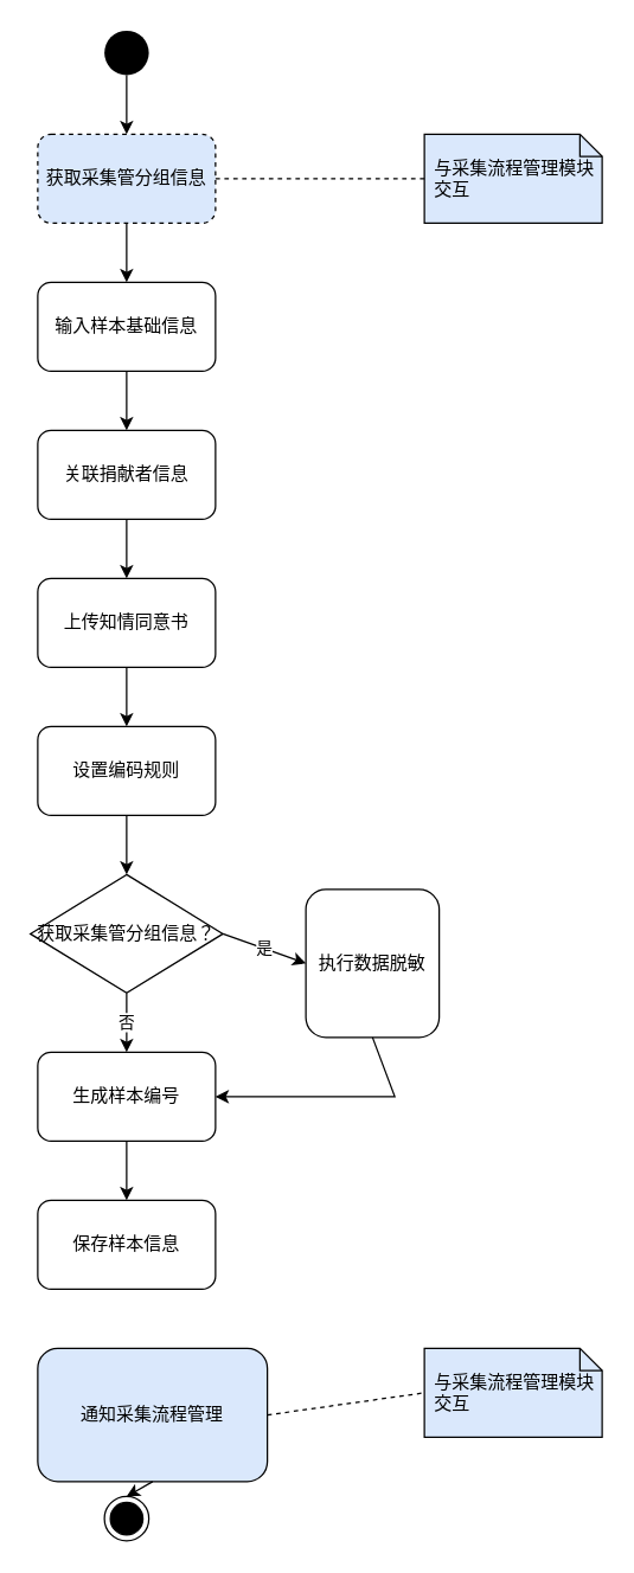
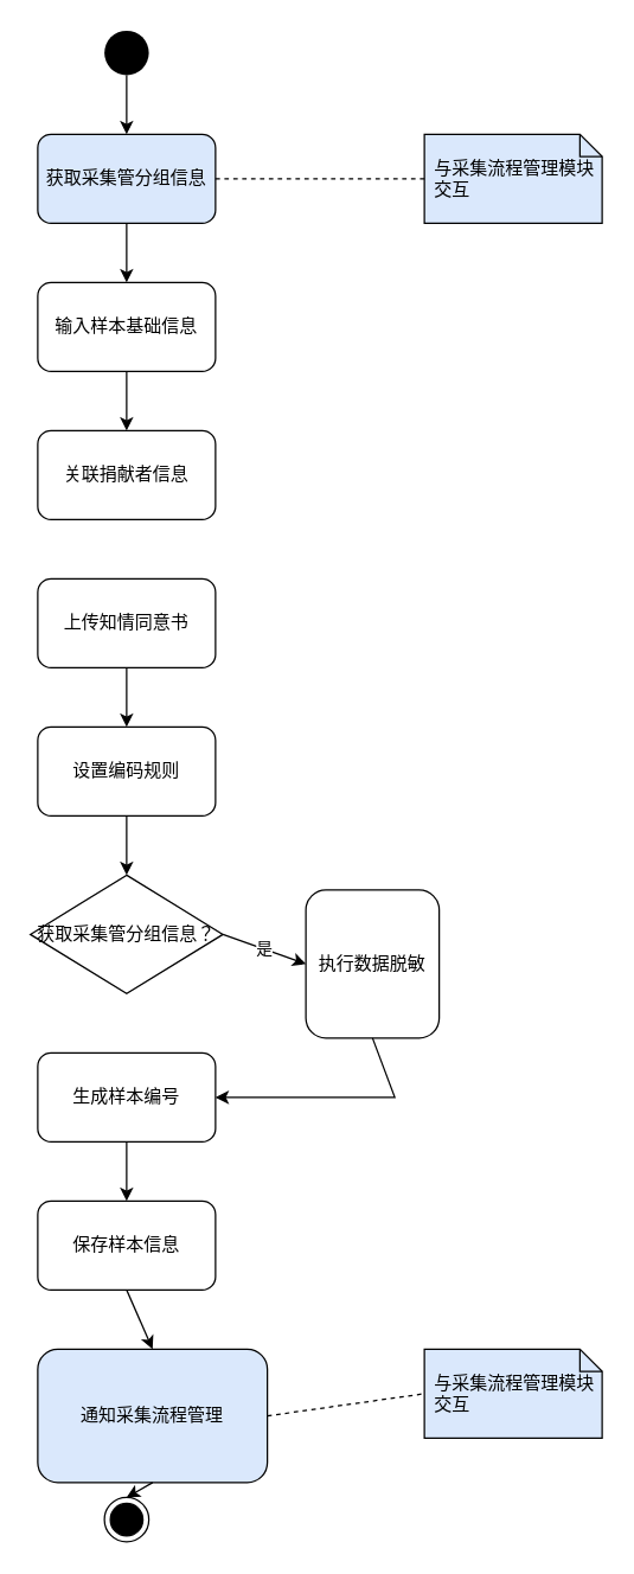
  <mxCell id="0" />
  <mxCell id="1" parent="0" />
  <mxCell id="2" value="" style="ellipse;fillColor=#000000;strokeColor=none;html=1;" vertex="1" parent="1"><mxGeometry x="70" y="20" width="30" height="30" as="geometry" /></mxCell>
- <mxCell id="3" value="获取采集管分组信息" style="rounded=1;whiteSpace=wrap;html=1;fillColor=#dae8fc;dashed=1;" vertex="1" parent="1"><mxGeometry x="25" y="90" width="120" height="60" as="geometry" /></mxCell>
+ <mxCell id="3" value="获取采集管分组信息" style="rounded=1;whiteSpace=wrap;html=1;fillColor=#dae8fc;" vertex="1" parent="1"><mxGeometry x="25" y="90" width="120" height="60" as="geometry" /></mxCell>
  <mxCell id="4" value="输入样本基础信息" style="rounded=1;whiteSpace=wrap;html=1;" vertex="1" parent="1"><mxGeometry x="25" y="190" width="120" height="60" as="geometry" /></mxCell>
  <mxCell id="5" value="关联捐献者信息" style="rounded=1;whiteSpace=wrap;html=1;" vertex="1" parent="1"><mxGeometry x="25" y="290" width="120" height="60" as="geometry" /></mxCell>
  <mxCell id="6" value="上传知情同意书" style="rounded=1;whiteSpace=wrap;html=1;" vertex="1" parent="1"><mxGeometry x="25" y="390" width="120" height="60" as="geometry" /></mxCell>
  <mxCell id="7" value="设置编码规则" style="rounded=1;whiteSpace=wrap;html=1;" vertex="1" parent="1"><mxGeometry x="25" y="490" width="120" height="60" as="geometry" /></mxCell>
  <mxCell id="8" value="获取采集管分组信息？" style="rhombus;whiteSpace=wrap;html=1;" vertex="1" parent="1"><mxGeometry x="20" y="590" width="130" height="80" as="geometry" /></mxCell>
  <mxCell id="9" value="执行数据脱敏" style="rounded=1;whiteSpace=wrap;html=1;" vertex="1" parent="1"><mxGeometry x="206" y="600" width="90" height="100" as="geometry" /></mxCell>
  <mxCell id="10" value="生成样本编号" style="rounded=1;whiteSpace=wrap;html=1;" vertex="1" parent="1"><mxGeometry x="25" y="710" width="120" height="60" as="geometry" /></mxCell>
  <mxCell id="11" value="保存样本信息" style="rounded=1;whiteSpace=wrap;html=1;" vertex="1" parent="1"><mxGeometry x="25" y="810" width="120" height="60" as="geometry" /></mxCell>
  <mxCell id="12" value="通知采集流程管理" style="rounded=1;whiteSpace=wrap;html=1;fillColor=#dae8fc;" vertex="1" parent="1"><mxGeometry x="25" y="910" width="155" height="90" as="geometry" /></mxCell>
  <mxCell id="13" value="" style="ellipse;html=1;shape=endState;fillColor=#000000;strokeColor=#000000;" vertex="1" parent="1"><mxGeometry x="70" y="1010" width="30" height="30" as="geometry" /></mxCell>
  <mxCell id="14" value="" style="endArrow=classic;html=1;rounded=0;exitX=0.5;exitY=1;exitDx=0;exitDy=0;entryX=0.5;entryY=0;entryDx=0;entryDy=0;" edge="1" parent="1" source="2" target="3"><mxGeometry width="50" height="50" relative="1" as="geometry" /></mxCell>
  <mxCell id="15" value="" style="endArrow=classic;html=1;rounded=0;exitX=0.5;exitY=1;exitDx=0;exitDy=0;entryX=0.5;entryY=0;entryDx=0;entryDy=0;" edge="1" parent="1" source="3" target="4"><mxGeometry width="50" height="50" relative="1" as="geometry" /></mxCell>
  <mxCell id="16" value="" style="endArrow=classic;html=1;rounded=0;exitX=0.5;exitY=1;exitDx=0;exitDy=0;entryX=0.5;entryY=0;entryDx=0;entryDy=0;" edge="1" parent="1" source="4" target="5"><mxGeometry width="50" height="50" relative="1" as="geometry" /></mxCell>
- <mxCell id="17" value="" style="endArrow=classic;html=1;rounded=0;exitX=0.5;exitY=1;exitDx=0;exitDy=0;entryX=0.5;entryY=0;entryDx=0;entryDy=0;" edge="1" parent="1" source="5" target="6"><mxGeometry width="50" height="50" relative="1" as="geometry" /></mxCell>
  <mxCell id="18" value="" style="endArrow=classic;html=1;rounded=0;exitX=0.5;exitY=1;exitDx=0;exitDy=0;entryX=0.5;entryY=0;entryDx=0;entryDy=0;" edge="1" parent="1" source="6" target="7"><mxGeometry width="50" height="50" relative="1" as="geometry" /></mxCell>
  <mxCell id="19" value="" style="endArrow=classic;html=1;rounded=0;exitX=0.5;exitY=1;exitDx=0;exitDy=0;entryX=0.5;entryY=0;entryDx=0;entryDy=0;" edge="1" parent="1" source="7" target="8"><mxGeometry width="50" height="50" relative="1" as="geometry" /></mxCell>
  <mxCell id="20" value="是" style="endArrow=classic;html=1;rounded=0;exitX=1;exitY=0.5;exitDx=0;exitDy=0;entryX=0;entryY=0.5;entryDx=0;entryDy=0;" edge="1" parent="1" source="8" target="9"><mxGeometry relative="1" as="geometry" /></mxCell>
  <mxCell id="21" value="" style="endArrow=classic;html=1;rounded=0;exitX=0.5;exitY=1;exitDx=0;exitDy=0;entryX=1;entryY=0.5;entryDx=0;entryDy=0;" edge="1" parent="1" source="9" target="10"><mxGeometry width="50" height="50" relative="1" as="geometry"><Array as="points"><mxPoint x="266" y="740" /></Array></mxGeometry></mxCell>
- <mxCell id="22" value="否" style="endArrow=classic;html=1;rounded=0;exitX=0.5;exitY=1;exitDx=0;exitDy=0;entryX=0.5;entryY=0;entryDx=0;entryDy=0;" edge="1" parent="1" source="8" target="10"><mxGeometry relative="1" as="geometry" /></mxCell>
  <mxCell id="23" value="" style="endArrow=classic;html=1;rounded=0;exitX=0.5;exitY=1;exitDx=0;exitDy=0;entryX=0.5;entryY=0;entryDx=0;entryDy=0;" edge="1" parent="1" source="10" target="11"><mxGeometry width="50" height="50" relative="1" as="geometry" /></mxCell>
+ <mxCell id="24" value="" style="endArrow=classic;html=1;rounded=0;exitX=0.5;exitY=1;exitDx=0;exitDy=0;entryX=0.5;entryY=0;entryDx=0;entryDy=0;" edge="1" parent="1" source="11" target="12"><mxGeometry width="50" height="50" relative="1" as="geometry" /></mxCell>
  <mxCell id="25" value="" style="endArrow=classic;html=1;rounded=0;exitX=0.5;exitY=1;exitDx=0;exitDy=0;entryX=0.5;entryY=0;entryDx=0;entryDy=0;" edge="1" parent="1" source="12" target="13"><mxGeometry width="50" height="50" relative="1" as="geometry" /></mxCell>
  <mxCell id="26" value="与采集流程管理模块交互" style="shape=note;size=15;align=left;spacingLeft=5;html=1;whiteSpace=wrap;fillColor=#dae8fc;" vertex="1" parent="1"><mxGeometry x="286" y="90" width="120" height="60" as="geometry" /></mxCell>
  <mxCell id="27" value="与采集流程管理模块交互" style="shape=note;size=15;align=left;spacingLeft=5;html=1;whiteSpace=wrap;fillColor=#dae8fc;" vertex="1" parent="1"><mxGeometry x="286" y="910" width="120" height="60" as="geometry" /></mxCell>
  <mxCell id="28" value="" style="endArrow=none;dashed=1;html=1;rounded=0;exitX=1;exitY=0.5;exitDx=0;exitDy=0;entryX=0;entryY=0.5;entryDx=0;entryDy=0;entryPerimeter=0;" edge="1" parent="1" source="3" target="26"><mxGeometry width="50" height="50" relative="1" as="geometry" /></mxCell>
  <mxCell id="29" value="" style="endArrow=none;dashed=1;html=1;rounded=0;exitX=1;exitY=0.5;exitDx=0;exitDy=0;entryX=0;entryY=0.5;entryDx=0;entryDy=0;entryPerimeter=0;" edge="1" parent="1" source="12" target="27"><mxGeometry width="50" height="50" relative="1" as="geometry" /></mxCell>
